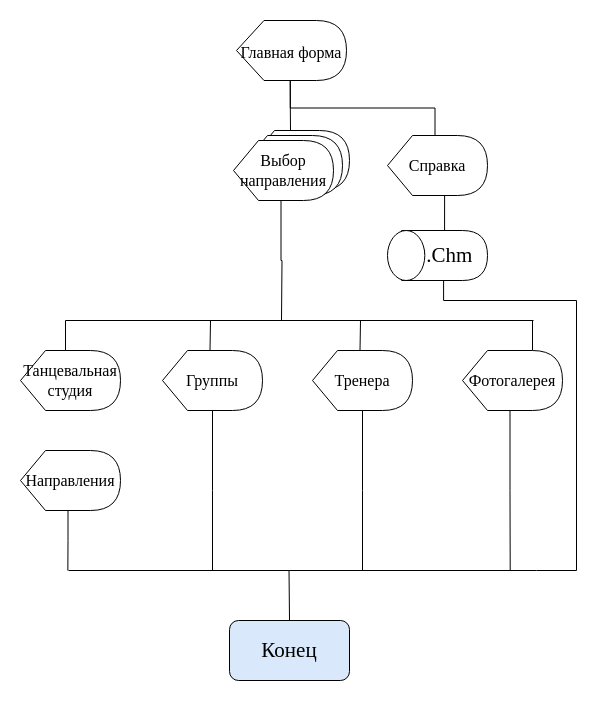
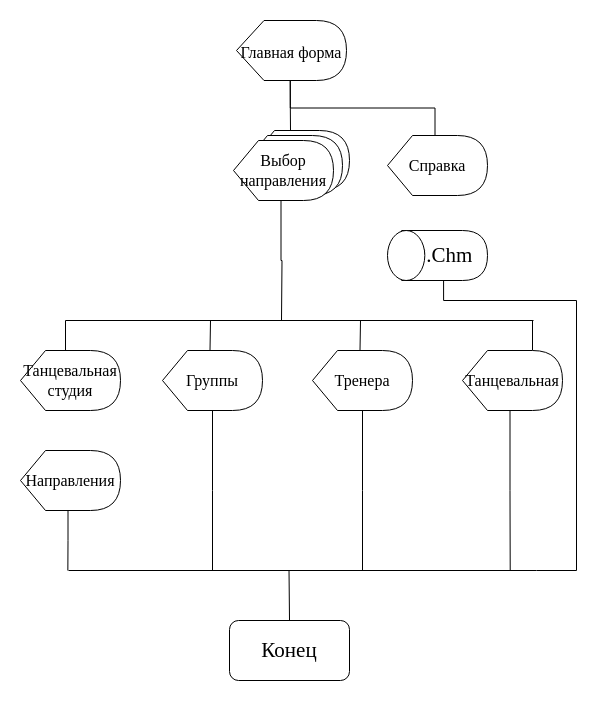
  <mxCell id="0" />
  <mxCell id="1" parent="0" />
  <mxCell id="2" style="edgeStyle=orthogonalEdgeStyle;rounded=0;orthogonalLoop=1;jettySize=auto;html=1;exitX=0;exitY=0;exitDx=53.75;exitDy=60;exitPerimeter=0;fontFamily=GOST type A;fontSource=https%3A%2F%2Ffonts.googleapis.com%2Fcss%3Ffamily%3DGOST%2Btype%2BA;fontSize=16;endArrow=none;endFill=0;" edge="1" parent="1" source="3"><mxGeometry relative="1" as="geometry"><mxPoint x="290" y="130" as="targetPoint" /></mxGeometry></mxCell>
  <mxCell id="3" value="&lt;font style=&quot;font-size: 16px;&quot; face=&quot;GOST type A&quot;&gt;Главная форма&lt;/font&gt;" style="shape=display;whiteSpace=wrap;html=1;fontSize=20;" vertex="1" parent="1"><mxGeometry x="236" y="20" width="110" height="60" as="geometry" /></mxCell>
  <mxCell id="4" value="" style="group" vertex="1" connectable="0" parent="1"><mxGeometry x="233" y="130" width="116" height="70" as="geometry" /></mxCell>
  <mxCell id="5" value="" style="shape=display;whiteSpace=wrap;html=1;fontFamily=GOST type A;fontSource=https%3A%2F%2Ffonts.googleapis.com%2Fcss%3Ffamily%3DGOST%2Btype%2BA;fontSize=16;" vertex="1" parent="4"><mxGeometry x="16" width="100" height="60" as="geometry" /></mxCell>
  <mxCell id="6" value="" style="shape=display;whiteSpace=wrap;html=1;fontFamily=GOST type A;fontSource=https%3A%2F%2Ffonts.googleapis.com%2Fcss%3Ffamily%3DGOST%2Btype%2BA;fontSize=16;" vertex="1" parent="4"><mxGeometry x="9" y="5" width="100" height="60" as="geometry" /></mxCell>
  <mxCell id="7" value="Выбор направления" style="shape=display;whiteSpace=wrap;html=1;fontFamily=GOST type A;fontSource=https%3A%2F%2Ffonts.googleapis.com%2Fcss%3Ffamily%3DGOST%2Btype%2BA;fontSize=16;" vertex="1" parent="4"><mxGeometry y="10" width="100" height="60" as="geometry" /></mxCell>
  <mxCell id="8" style="edgeStyle=orthogonalEdgeStyle;rounded=0;orthogonalLoop=1;jettySize=auto;html=1;exitX=0;exitY=0;exitDx=47.5;exitDy=0;exitPerimeter=0;fontFamily=GOST type A;fontSource=https%3A%2F%2Ffonts.googleapis.com%2Fcss%3Ffamily%3DGOST%2Btype%2BA;fontSize=16;endArrow=none;endFill=0;" edge="1" parent="1" source="9"><mxGeometry relative="1" as="geometry"><mxPoint x="65" y="320" as="targetPoint" /></mxGeometry></mxCell>
  <mxCell id="9" value="Танцевальная студия" style="shape=display;whiteSpace=wrap;html=1;fontFamily=GOST type A;fontSource=https%3A%2F%2Ffonts.googleapis.com%2Fcss%3Ffamily%3DGOST%2Btype%2BA;fontSize=16;" vertex="1" parent="1"><mxGeometry x="20" y="350" width="100" height="60" as="geometry" /></mxCell>
  <mxCell id="10" style="edgeStyle=orthogonalEdgeStyle;rounded=0;orthogonalLoop=1;jettySize=auto;html=1;exitX=0;exitY=0;exitDx=47.5;exitDy=0;exitPerimeter=0;fontFamily=GOST type A;fontSource=https%3A%2F%2Ffonts.googleapis.com%2Fcss%3Ffamily%3DGOST%2Btype%2BA;fontSize=16;endArrow=none;endFill=0;" edge="1" parent="1" source="12"><mxGeometry relative="1" as="geometry"><mxPoint x="210" y="320" as="targetPoint" /></mxGeometry></mxCell>
  <mxCell id="11" style="edgeStyle=orthogonalEdgeStyle;rounded=0;orthogonalLoop=1;jettySize=auto;html=1;fontFamily=GOST type A;fontSource=https%3A%2F%2Ffonts.googleapis.com%2Fcss%3Ffamily%3DGOST%2Btype%2BA;fontSize=21;endArrow=none;endFill=0;" edge="1" parent="1" source="12"><mxGeometry relative="1" as="geometry"><mxPoint x="212" y="570" as="targetPoint" /></mxGeometry></mxCell>
  <mxCell id="12" value="Группы&lt;span style=&quot;color: rgba(0, 0, 0, 0); font-family: monospace; font-size: 0px; text-align: start;&quot;&gt;%3CmxGraphModel%3E%3Croot%3E%3CmxCell%20id%3D%220%22%2F%3E%3CmxCell%20id%3D%221%22%20parent%3D%220%22%2F%3E%3CmxCell%20id%3D%222%22%20value%3D%22%D0%A2%D0%B0%D0%BD%D1%86%D0%B5%D0%B2%D0%B0%D0%BB%D1%8C%D0%BD%D0%B0%D1%8F%20%D1%81%D1%82%D1%83%D0%B4%D0%B8%D1%8F%22%20style%3D%22shape%3Ddisplay%3BwhiteSpace%3Dwrap%3Bhtml%3D1%3BfontFamily%3DGOST%20type%20A%3BfontSource%3Dhttps%253A%252F%252Ffonts.googleapis.com%252Fcss%253Ffamily%253DGOST%252Btype%252BA%3BfontSize%3D16%3B%22%20vertex%3D%221%22%20parent%3D%221%22%3E%3CmxGeometry%20x%3D%2290%22%20y%3D%22360%22%20width%3D%22100%22%20height%3D%2260%22%20as%3D%22geometry%22%2F%3E%3C%2FmxCell%3E%3C%2Froot%3E%3C%2FmxGraphModel%3E&lt;/span&gt;" style="shape=display;whiteSpace=wrap;html=1;fontFamily=GOST type A;fontSource=https%3A%2F%2Ffonts.googleapis.com%2Fcss%3Ffamily%3DGOST%2Btype%2BA;fontSize=16;" vertex="1" parent="1"><mxGeometry x="162" y="350" width="100" height="60" as="geometry" /></mxCell>
  <mxCell id="13" style="edgeStyle=orthogonalEdgeStyle;rounded=0;orthogonalLoop=1;jettySize=auto;html=1;exitX=0;exitY=0;exitDx=47.5;exitDy=0;exitPerimeter=0;fontFamily=GOST type A;fontSource=https%3A%2F%2Ffonts.googleapis.com%2Fcss%3Ffamily%3DGOST%2Btype%2BA;fontSize=16;endArrow=none;endFill=0;" edge="1" parent="1" source="15"><mxGeometry relative="1" as="geometry"><mxPoint x="360" y="320" as="targetPoint" /></mxGeometry></mxCell>
  <mxCell id="14" style="edgeStyle=orthogonalEdgeStyle;rounded=0;orthogonalLoop=1;jettySize=auto;html=1;fontFamily=GOST type A;fontSource=https%3A%2F%2Ffonts.googleapis.com%2Fcss%3Ffamily%3DGOST%2Btype%2BA;fontSize=21;endArrow=none;endFill=0;" edge="1" parent="1" source="15"><mxGeometry relative="1" as="geometry"><mxPoint x="362" y="570" as="targetPoint" /></mxGeometry></mxCell>
  <mxCell id="15" value="Тренера&lt;span style=&quot;color: rgba(0, 0, 0, 0); font-family: monospace; font-size: 0px; text-align: start;&quot;&gt;%3CmxGraphModel%3E%3Croot%3E%3CmxCell%20id%3D%220%22%2F%3E%3CmxCell%20id%3D%221%22%20parent%3D%220%22%2F%3E%3CmxCell%20id%3D%222%22%20value%3D%22%D0%A2%D0%B0%D0%BD%D1%86%D0%B5%D0%B2%D0%B0%D0%BB%D1%8C%D0%BD%D0%B0%D1%8F%20%D1%81%D1%82%D1%83%D0%B4%D0%B8%D1%8F%22%20style%3D%22shape%3Ddisplay%3BwhiteSpace%3Dwrap%3Bhtml%3D1%3BfontFamily%3DGOST%20type%20A%3BfontSource%3Dhttps%253A%252F%252Ffonts.googleapis.com%252Fcss%253Ffamily%253DGOST%252Btype%252BA%3BfontSize%3D16%3B%22%20vertex%3D%221%22%20parent%3D%221%22%3E%3CmxGeometry%20x%3D%2290%22%20y%3D%22360%22%20width%3D%22100%22%20height%3D%2260%22%20as%3D%22geometry%22%2F%3E%3C%2FmxCell%3E%3C%2Froot%3E%3C%2FmxGraphModel%3E&lt;/span&gt;&lt;span style=&quot;color: rgba(0, 0, 0, 0); font-family: monospace; font-size: 0px; text-align: start;&quot;&gt;%3CmxGraphModel%3E%3Croot%3E%3CmxCell%20id%3D%220%22%2F%3E%3CmxCell%20id%3D%221%22%20parent%3D%220%22%2F%3E%3CmxCell%20id%3D%222%22%20value%3D%22%D0%A2%D0%B0%D0%BD%D1%86%D0%B5%D0%B2%D0%B0%D0%BB%D1%8C%D0%BD%D0%B0%D1%8F%20%D1%81%D1%82%D1%83%D0%B4%D0%B8%D1%8F%22%20style%3D%22shape%3Ddisplay%3BwhiteSpace%3Dwrap%3Bhtml%3D1%3BfontFamily%3DGOST%20type%20A%3BfontSource%3Dhttps%253A%252F%252Ffonts.googleapis.com%252Fcss%253Ffamily%253DGOST%252Btype%252BA%3BfontSize%3D16%3B%22%20vertex%3D%221%22%20parent%3D%221%22%3E%3CmxGeometry%20x%3D%2290%22%20y%3D%22360%22%20width%3D%22100%22%20height%3D%2260%22%20as%3D%22geometry%22%2F%3E%3C%2FmxCell%3E%3C%2Froot%3E%3C%2FmxGraphModel%3E&lt;/span&gt;" style="shape=display;whiteSpace=wrap;html=1;fontFamily=GOST type A;fontSource=https%3A%2F%2Ffonts.googleapis.com%2Fcss%3Ffamily%3DGOST%2Btype%2BA;fontSize=16;" vertex="1" parent="1"><mxGeometry x="312" y="350" width="100" height="60" as="geometry" /></mxCell>
  <mxCell id="16" style="edgeStyle=orthogonalEdgeStyle;rounded=0;orthogonalLoop=1;jettySize=auto;html=1;exitX=0;exitY=0;exitDx=70;exitDy=0;exitPerimeter=0;fontFamily=GOST type A;fontSource=https%3A%2F%2Ffonts.googleapis.com%2Fcss%3Ffamily%3DGOST%2Btype%2BA;fontSize=16;endArrow=none;endFill=0;" edge="1" parent="1" source="18"><mxGeometry relative="1" as="geometry"><mxPoint x="532" y="320" as="targetPoint" /></mxGeometry></mxCell>
  <mxCell id="17" style="edgeStyle=orthogonalEdgeStyle;rounded=0;orthogonalLoop=1;jettySize=auto;html=1;exitX=0;exitY=0;exitDx=47.5;exitDy=60;exitPerimeter=0;fontFamily=GOST type A;fontSource=https%3A%2F%2Ffonts.googleapis.com%2Fcss%3Ffamily%3DGOST%2Btype%2BA;fontSize=21;endArrow=none;endFill=0;" edge="1" parent="1" source="18"><mxGeometry relative="1" as="geometry"><mxPoint x="509.706" y="570" as="targetPoint" /></mxGeometry></mxCell>
- <mxCell id="18" value="Фотогалерея" style="shape=display;whiteSpace=wrap;html=1;fontFamily=GOST type A;fontSource=https%3A%2F%2Ffonts.googleapis.com%2Fcss%3Ffamily%3DGOST%2Btype%2BA;fontSize=16;" vertex="1" parent="1"><mxGeometry x="462" y="350" width="100" height="60" as="geometry" /></mxCell>
+ <mxCell id="18" value="Танцевальная" style="shape=display;whiteSpace=wrap;html=1;fontFamily=GOST type A;fontSource=https%3A%2F%2Ffonts.googleapis.com%2Fcss%3Ffamily%3DGOST%2Btype%2BA;fontSize=16;" vertex="1" parent="1"><mxGeometry x="462" y="350" width="100" height="60" as="geometry" /></mxCell>
  <mxCell id="19" value="" style="endArrow=none;html=1;rounded=0;fontFamily=GOST type A;fontSource=https%3A%2F%2Ffonts.googleapis.com%2Fcss%3Ffamily%3DGOST%2Btype%2BA;fontSize=16;" edge="1" parent="1"><mxGeometry width="50" height="50" relative="1" as="geometry"><mxPoint x="65" y="320" as="sourcePoint" /><mxPoint x="533" y="320" as="targetPoint" /></mxGeometry></mxCell>
  <mxCell id="20" style="edgeStyle=orthogonalEdgeStyle;rounded=0;orthogonalLoop=1;jettySize=auto;html=1;exitX=0;exitY=0;exitDx=47.5;exitDy=60;exitPerimeter=0;fontFamily=GOST type A;fontSource=https%3A%2F%2Ffonts.googleapis.com%2Fcss%3Ffamily%3DGOST%2Btype%2BA;fontSize=16;endArrow=none;endFill=0;" edge="1" parent="1" source="7"><mxGeometry relative="1" as="geometry"><mxPoint x="281" y="320" as="targetPoint" /></mxGeometry></mxCell>
  <mxCell id="21" style="edgeStyle=orthogonalEdgeStyle;rounded=0;orthogonalLoop=1;jettySize=auto;html=1;exitX=0;exitY=0;exitDx=47.5;exitDy=60;exitPerimeter=0;fontFamily=GOST type A;fontSource=https%3A%2F%2Ffonts.googleapis.com%2Fcss%3Ffamily%3DGOST%2Btype%2BA;fontSize=21;endArrow=none;endFill=0;" edge="1" parent="1" source="22"><mxGeometry relative="1" as="geometry"><mxPoint x="67.353" y="570" as="targetPoint" /></mxGeometry></mxCell>
  <mxCell id="22" value="Направления" style="shape=display;whiteSpace=wrap;html=1;fontFamily=GOST type A;fontSource=https%3A%2F%2Ffonts.googleapis.com%2Fcss%3Ffamily%3DGOST%2Btype%2BA;fontSize=16;" vertex="1" parent="1"><mxGeometry x="20" y="450" width="100" height="60" as="geometry" /></mxCell>
  <mxCell id="23" style="edgeStyle=orthogonalEdgeStyle;rounded=0;orthogonalLoop=1;jettySize=auto;html=1;exitX=0;exitY=0;exitDx=47.5;exitDy=0;exitPerimeter=0;entryX=0;entryY=0;entryDx=53.75;entryDy=60;entryPerimeter=0;fontFamily=GOST type A;fontSource=https%3A%2F%2Ffonts.googleapis.com%2Fcss%3Ffamily%3DGOST%2Btype%2BA;fontSize=16;endArrow=none;endFill=0;" edge="1" parent="1" source="25" target="3"><mxGeometry relative="1" as="geometry" /></mxCell>
- <mxCell id="24" style="edgeStyle=orthogonalEdgeStyle;rounded=0;orthogonalLoop=1;jettySize=auto;html=1;exitX=0;exitY=0;exitDx=47.5;exitDy=60;exitPerimeter=0;entryX=0.5;entryY=0;entryDx=0;entryDy=0;fontFamily=GOST type A;fontSource=https%3A%2F%2Ffonts.googleapis.com%2Fcss%3Ffamily%3DGOST%2Btype%2BA;fontSize=21;endArrow=none;endFill=0;" edge="1" parent="1" source="25" target="27"><mxGeometry relative="1" as="geometry" /></mxCell>
  <mxCell id="25" value="Справка" style="shape=display;whiteSpace=wrap;html=1;fontFamily=GOST type A;fontSource=https%3A%2F%2Ffonts.googleapis.com%2Fcss%3Ffamily%3DGOST%2Btype%2BA;fontSize=16;" vertex="1" parent="1"><mxGeometry x="387" y="135" width="100" height="60" as="geometry" /></mxCell>
  <mxCell id="26" value="" style="group" vertex="1" connectable="0" parent="1"><mxGeometry x="387" y="230" width="100" height="50" as="geometry" /></mxCell>
  <mxCell id="27" value="&lt;font style=&quot;font-size: 21px;&quot;&gt;*.Chm&lt;/font&gt;" style="shape=delay;whiteSpace=wrap;html=1;fontFamily=GOST type A;fontSource=https%3A%2F%2Ffonts.googleapis.com%2Fcss%3Ffamily%3DGOST%2Btype%2BA;fontSize=16;" vertex="1" parent="26"><mxGeometry x="14.179" width="85.821" height="50" as="geometry" /></mxCell>
  <mxCell id="28" value="" style="shape=tapeData;whiteSpace=wrap;html=1;perimeter=ellipsePerimeter;fontFamily=GOST type A;fontSource=https%3A%2F%2Ffonts.googleapis.com%2Fcss%3Ffamily%3DGOST%2Btype%2BA;fontSize=16;" vertex="1" parent="26"><mxGeometry width="37.313" height="50" as="geometry" /></mxCell>
  <mxCell id="29" value="" style="endArrow=none;html=1;rounded=0;fontFamily=GOST type A;fontSource=https%3A%2F%2Ffonts.googleapis.com%2Fcss%3Ffamily%3DGOST%2Btype%2BA;fontSize=16;" edge="1" parent="1"><mxGeometry width="50" height="50" relative="1" as="geometry"><mxPoint x="68" y="570" as="sourcePoint" /><mxPoint x="536" y="570" as="targetPoint" /></mxGeometry></mxCell>
  <mxCell id="30" style="edgeStyle=orthogonalEdgeStyle;rounded=0;orthogonalLoop=1;jettySize=auto;html=1;exitX=0.5;exitY=1;exitDx=0;exitDy=0;fontFamily=GOST type A;fontSource=https%3A%2F%2Ffonts.googleapis.com%2Fcss%3Ffamily%3DGOST%2Btype%2BA;fontSize=21;endArrow=none;endFill=0;" edge="1" parent="1"><mxGeometry relative="1" as="geometry"><mxPoint x="536" y="570" as="targetPoint" /><mxPoint x="443.09" y="280" as="sourcePoint" /><Array as="points"><mxPoint x="443" y="300" /><mxPoint x="576" y="300" /><mxPoint x="576" y="570" /></Array></mxGeometry></mxCell>
  <mxCell id="31" style="edgeStyle=orthogonalEdgeStyle;rounded=0;orthogonalLoop=1;jettySize=auto;html=1;exitX=0.5;exitY=0;exitDx=0;exitDy=0;fontFamily=GOST type A;fontSource=https%3A%2F%2Ffonts.googleapis.com%2Fcss%3Ffamily%3DGOST%2Btype%2BA;fontSize=21;endArrow=none;endFill=0;" edge="1" parent="1" source="32"><mxGeometry relative="1" as="geometry"><mxPoint x="288.529" y="570" as="targetPoint" /></mxGeometry></mxCell>
- <mxCell id="32" value="Конец" style="rounded=1;whiteSpace=wrap;html=1;fontFamily=GOST type A;fontSource=https%3A%2F%2Ffonts.googleapis.com%2Fcss%3Ffamily%3DGOST%2Btype%2BA;fontSize=21;fillColor=#dae8fc;" vertex="1" parent="1"><mxGeometry x="229" y="620" width="120" height="60" as="geometry" /></mxCell>
+ <mxCell id="32" value="Конец" style="rounded=1;whiteSpace=wrap;html=1;fontFamily=GOST type A;fontSource=https%3A%2F%2Ffonts.googleapis.com%2Fcss%3Ffamily%3DGOST%2Btype%2BA;fontSize=21;" vertex="1" parent="1"><mxGeometry x="229" y="620" width="120" height="60" as="geometry" /></mxCell>
